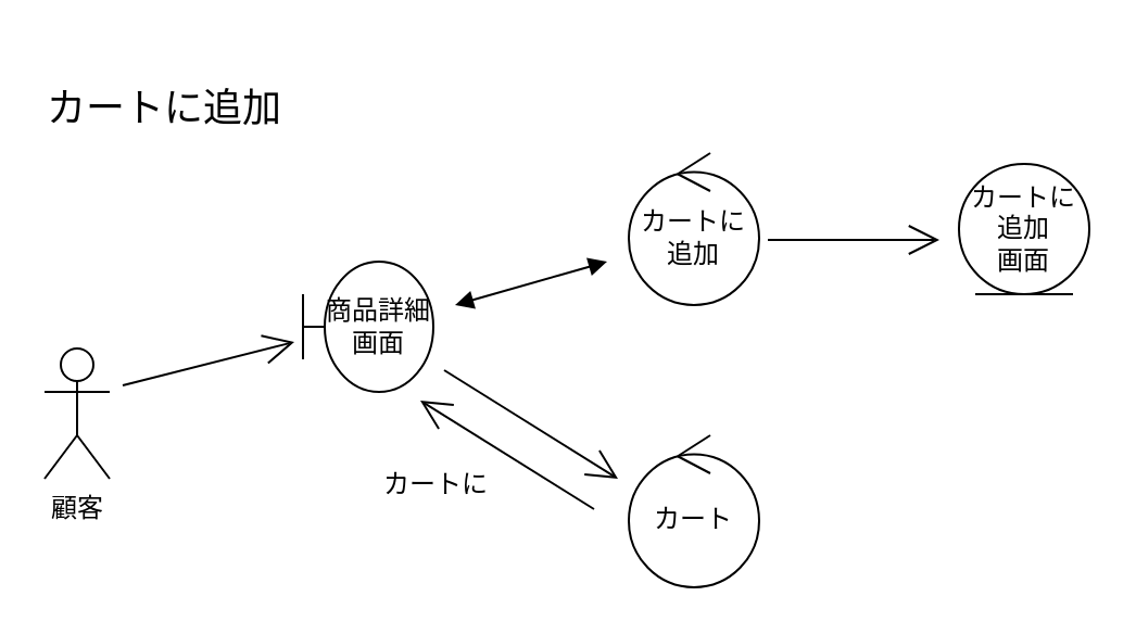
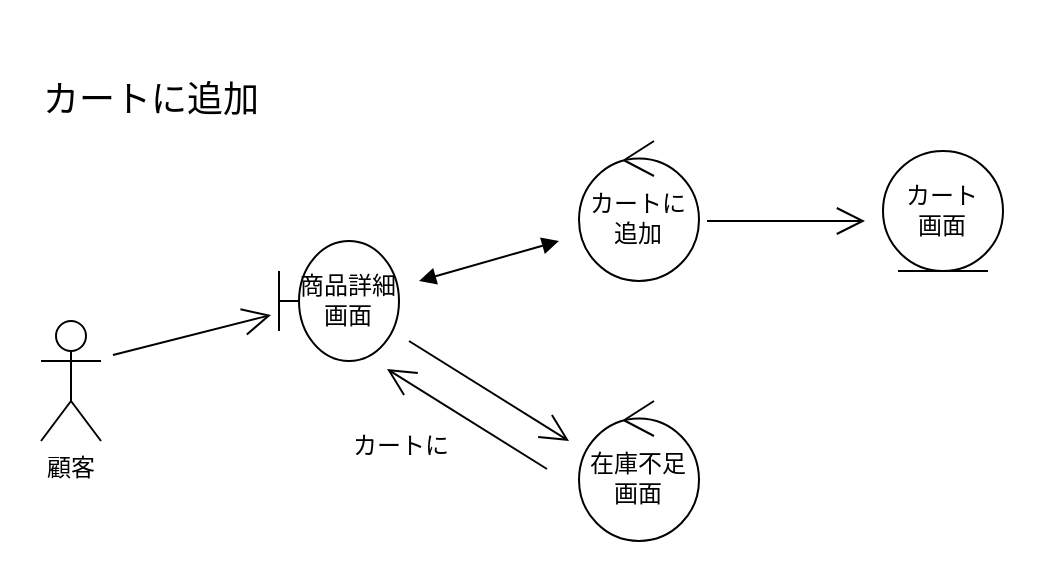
  <mxCell id="0" />
  <mxCell id="1" parent="0" />
  <mxCell id="2" value="顧客" style="shape=umlActor;verticalLabelPosition=bottom;verticalAlign=top;html=1;outlineConnect=0;" vertex="1" parent="1"><mxGeometry x="20" y="160" width="30" height="60" as="geometry" /></mxCell>
  <mxCell id="3" value="商品詳細画面" style="shape=umlBoundary;whiteSpace=wrap;html=1;" vertex="1" parent="1"><mxGeometry x="139" y="120" width="60" height="60" as="geometry" /></mxCell>
  <mxCell id="4" value="" style="endArrow=open;endFill=1;endSize=12;html=1;rounded=0;" edge="1" parent="1"><mxGeometry width="160" relative="1" as="geometry"><mxPoint x="56" y="177" as="sourcePoint" /><mxPoint x="135" y="157" as="targetPoint" /></mxGeometry></mxCell>
  <mxCell id="5" value="カートに&lt;div&gt;追加&lt;/div&gt;" style="ellipse;shape=umlControl;whiteSpace=wrap;html=1;" vertex="1" parent="1"><mxGeometry x="289" y="70" width="60" height="70" as="geometry" /></mxCell>
  <mxCell id="6" value="" style="endArrow=open;endFill=1;endSize=12;html=1;rounded=0;" edge="1" parent="1"><mxGeometry width="160" relative="1" as="geometry"><mxPoint x="204" y="170" as="sourcePoint" /><mxPoint x="284" y="220" as="targetPoint" /></mxGeometry></mxCell>
- <mxCell id="7" value="カートに追加&lt;div&gt;画面&lt;/div&gt;" style="ellipse;shape=umlEntity;whiteSpace=wrap;html=1;" vertex="1" parent="1"><mxGeometry x="441" y="75" width="60" height="60" as="geometry" /></mxCell>
+ <mxCell id="7" value="カート&lt;div&gt;画面&lt;/div&gt;" style="ellipse;shape=umlEntity;whiteSpace=wrap;html=1;" vertex="1" parent="1"><mxGeometry x="441" y="75" width="60" height="60" as="geometry" /></mxCell>
  <mxCell id="8" value="" style="endArrow=open;endFill=1;endSize=12;html=1;rounded=0;" edge="1" parent="1"><mxGeometry width="160" relative="1" as="geometry"><mxPoint x="353" y="110" as="sourcePoint" /><mxPoint x="432" y="110" as="targetPoint" /></mxGeometry></mxCell>
  <mxCell id="9" value="" style="endArrow=open;endFill=1;endSize=12;html=1;rounded=0;" edge="1" parent="1"><mxGeometry width="160" relative="1" as="geometry"><mxPoint x="273" y="234" as="sourcePoint" /><mxPoint x="193" y="184" as="targetPoint" /></mxGeometry></mxCell>
  <mxCell id="10" value="&lt;span style=&quot;font-weight: normal;&quot;&gt;&lt;font style=&quot;font-size: 18px;&quot;&gt;カートに追加&lt;/font&gt;&lt;/span&gt;" style="text;align=center;fontStyle=1;verticalAlign=middle;spacingLeft=3;spacingRight=3;strokeColor=none;rotatable=0;points=[[0,0.5],[1,0.5]];portConstraint=eastwest;html=1;" vertex="1" parent="1"><mxGeometry x="20" y="20" width="109" height="60" as="geometry" /></mxCell>
  <mxCell id="11" value="" style="endArrow=block;startArrow=block;endFill=1;startFill=1;html=1;rounded=0;" edge="1" parent="1"><mxGeometry width="160" relative="1" as="geometry"><mxPoint x="209" y="140" as="sourcePoint" /><mxPoint x="279" y="120" as="targetPoint" /></mxGeometry></mxCell>
- <mxCell id="12" value="カート" style="ellipse;shape=umlControl;whiteSpace=wrap;html=1;" vertex="1" parent="1"><mxGeometry x="289" y="200" width="60" height="70" as="geometry" /></mxCell>
+ <mxCell id="12" value="在庫不足画面" style="ellipse;shape=umlControl;whiteSpace=wrap;html=1;" vertex="1" parent="1"><mxGeometry x="289" y="200" width="60" height="70" as="geometry" /></mxCell>
  <mxCell id="13" value="&lt;span style=&quot;font-weight: normal;&quot;&gt;カートに&lt;/span&gt;" style="text;align=center;fontStyle=1;verticalAlign=middle;spacingLeft=3;spacingRight=3;strokeColor=none;rotatable=0;points=[[0,0.5],[1,0.5]];portConstraint=eastwest;html=1;" vertex="1" parent="1"><mxGeometry x="160" y="210" width="80" height="26" as="geometry" /></mxCell>
